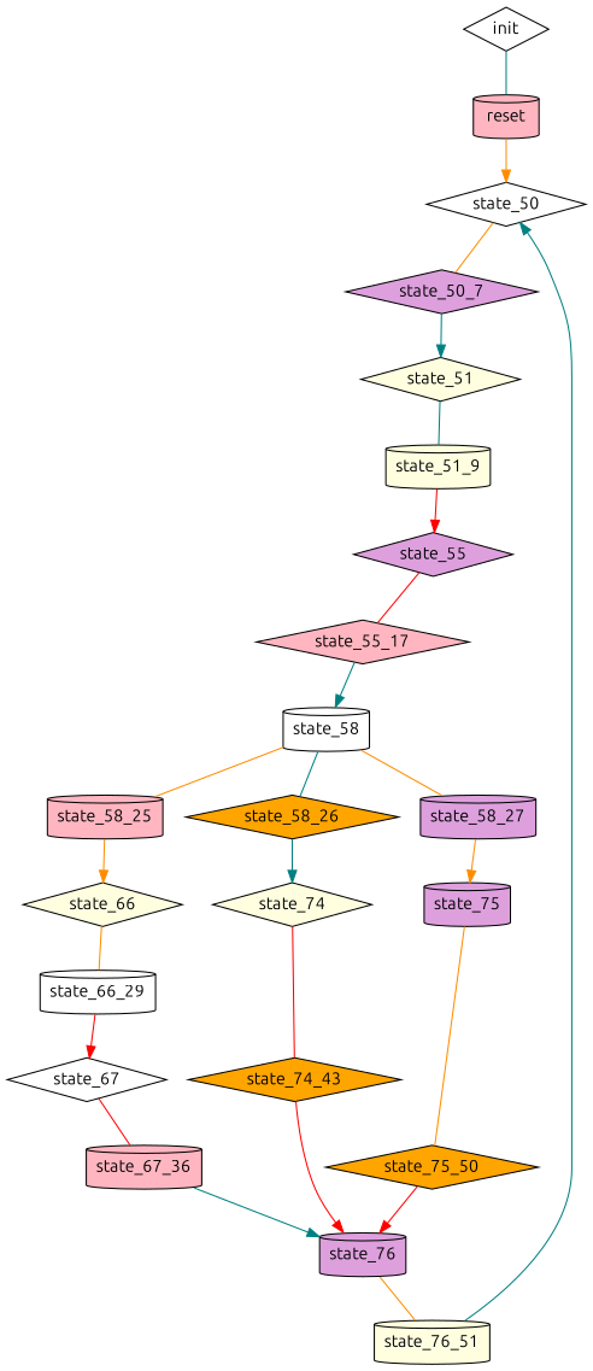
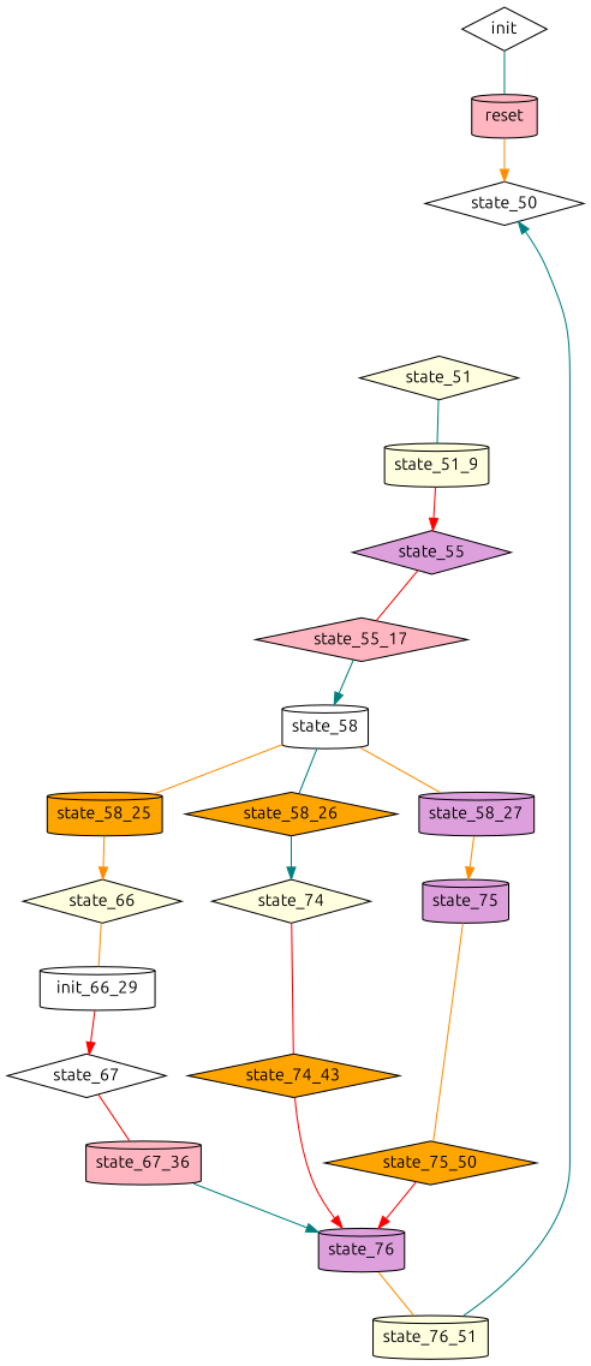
  digraph {
    fontname=Ubuntu
    rankdir=TD
    node [fillcolor=white fontname=Ubuntu shape=diamond style=filled]
    edge [color=darkorange fontname=Ubuntu]
    n1 [label=init]
    n2 [fillcolor=lightpink label=reset shape=cylinder]
    n3 [label=state_50]
-   n4 [fillcolor=plum label=state_50_7]
    n5 [fillcolor=lightyellow label=state_51]
    n6 [fillcolor=lightyellow label=state_51_9 shape=cylinder]
    n7 [fillcolor=plum label=state_55]
    n8 [fillcolor=lightpink label=state_55_17]
    n9 [label=state_58 shape=cylinder]
-   n10 [fillcolor=lightpink label=state_58_25 shape=cylinder]
+   n10 [fillcolor=orange label=state_58_25 shape=cylinder]
    n11 [fillcolor=orange label=state_58_26]
    n12 [fillcolor=plum label=state_58_27 shape=cylinder]
    n13 [fillcolor=lightyellow label=state_66]
    n14 [fillcolor=lightyellow label=state_74]
    n15 [fillcolor=plum label=state_75 shape=cylinder]
-   n16 [label=state_66_29 shape=cylinder]
+   n16 [label=init_66_29 shape=cylinder]
    n17 [label=state_67]
    n18 [fillcolor=orange label=state_74_43]
    n19 [fillcolor=plum label=state_76 shape=cylinder]
    n20 [fillcolor=orange label=state_75_50]
    n21 [fillcolor=lightpink label=state_67_36 shape=cylinder]
    n22 [fillcolor=lightyellow label=state_76_51 shape=cylinder]
    n1 -> n2 [color=teal dir=none]
    n2 -> n3
-   n3 -> n4 [dir=none]
-   n4 -> n5 [color=teal]
    n5 -> n6 [color=teal dir=none]
    n6 -> n7 [color=red]
    n7 -> n8 [color=red dir=none]
    n8 -> n9 [color=teal]
    n9 -> n10 [dir=none]
    n9 -> n11 [color=teal dir=none]
    n9 -> n12 [dir=none]
    n10 -> n13
    n11 -> n14 [color=teal]
    n12 -> n15
    n13 -> n16 [dir=none]
    n14 -> n18 [color=red dir=none]
    n15 -> n20 [dir=none]
    n16 -> n17 [color=red]
    n17 -> n21 [color=red dir=none]
    n18 -> n19 [color=red]
    n19 -> n22 [dir=none]
    n20 -> n19 [color=red]
    n21 -> n19 [color=teal]
    n22 -> n3 [color=teal]
  }
